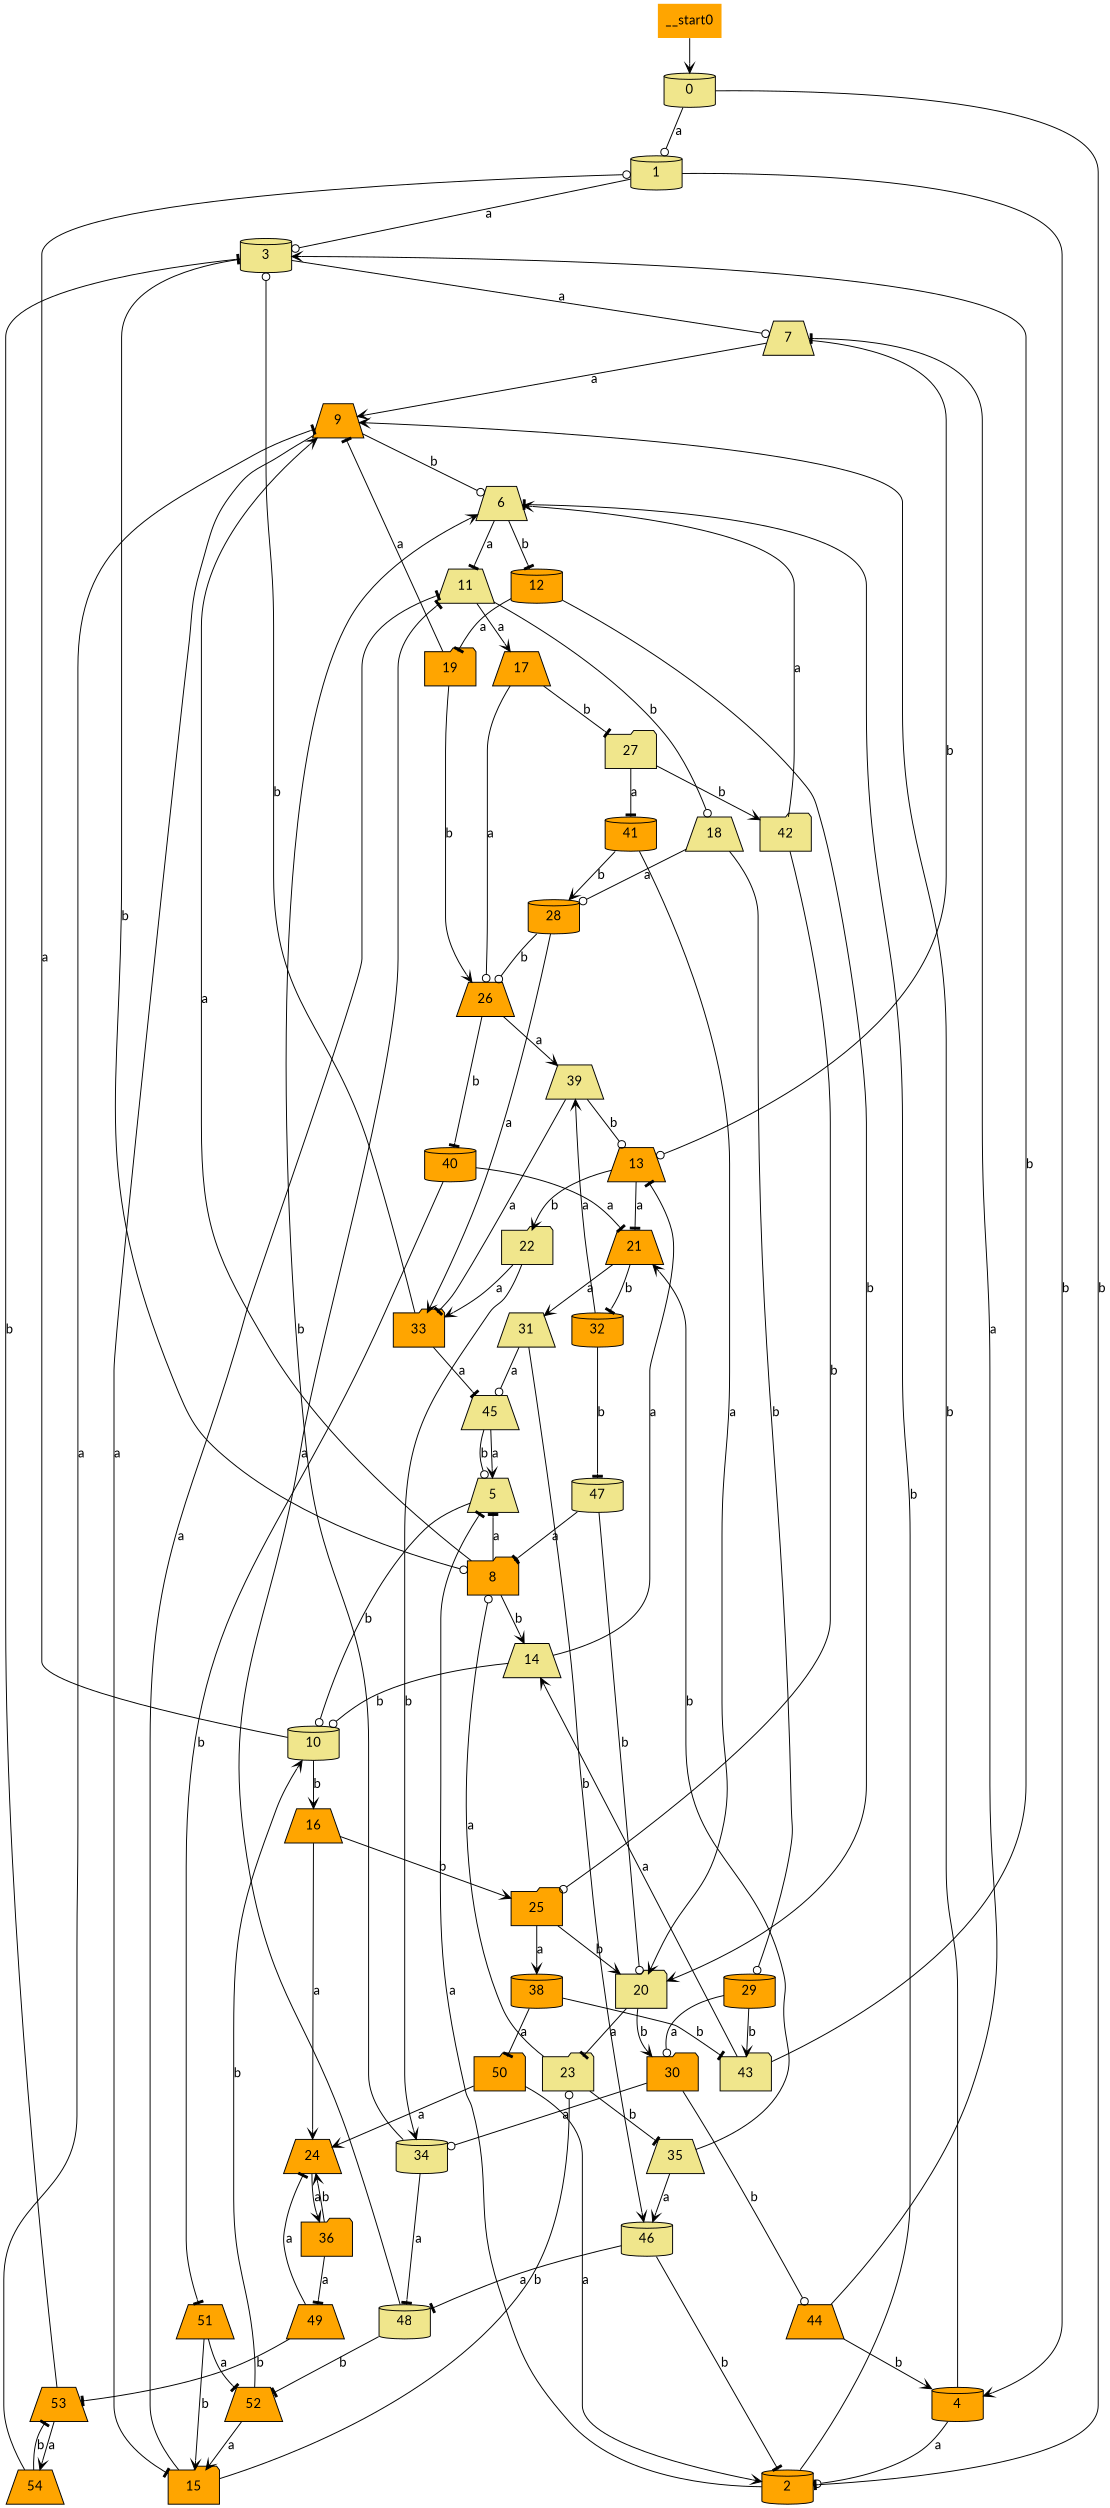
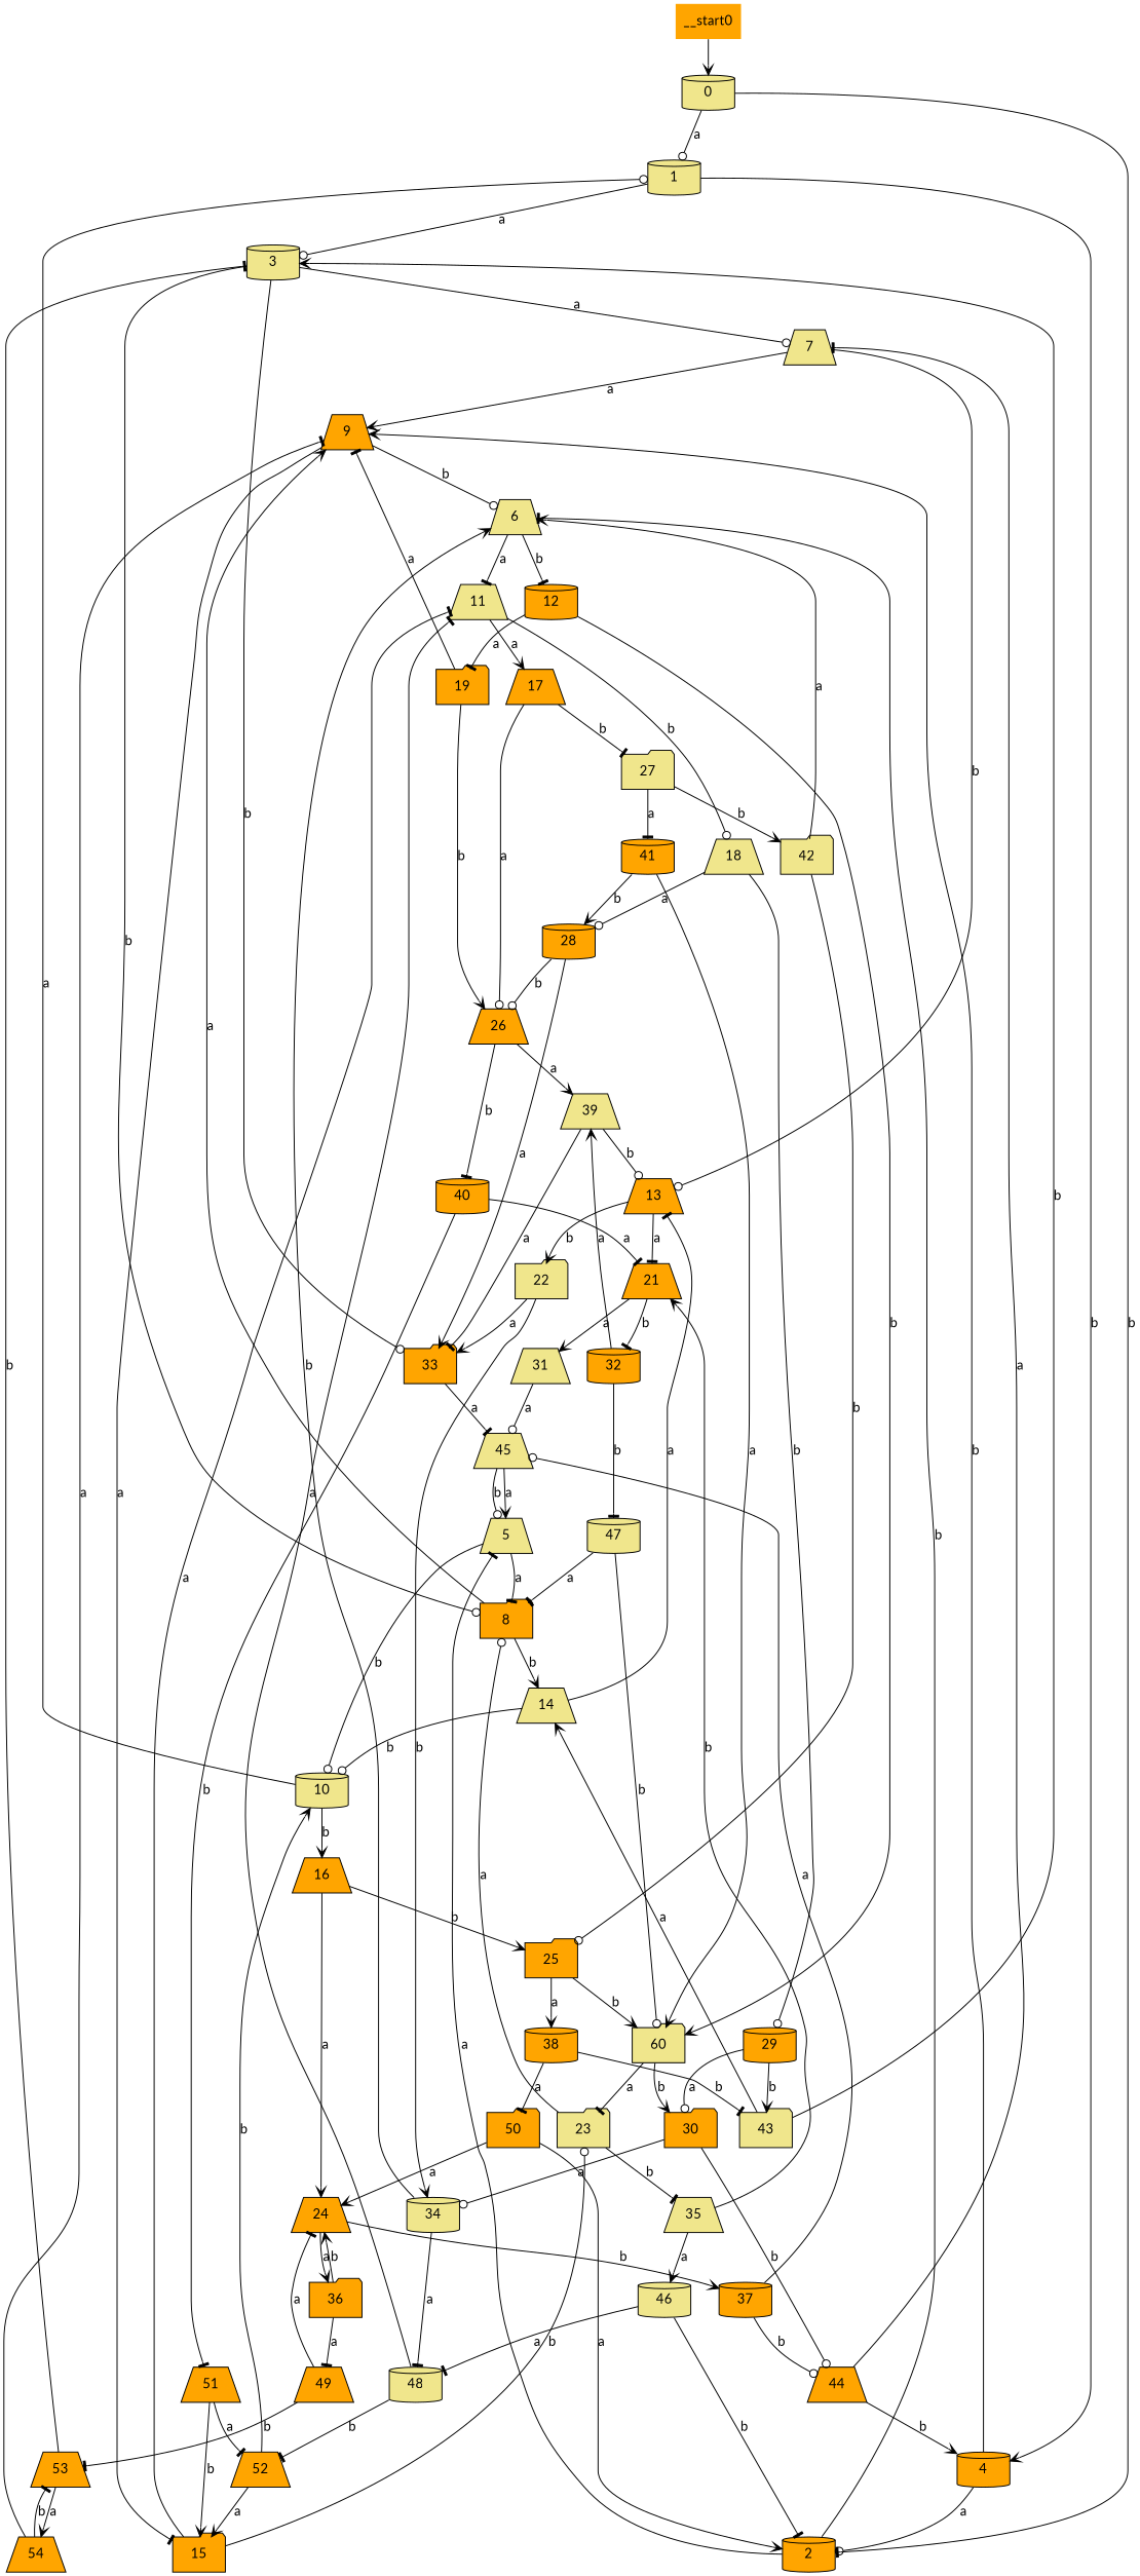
  digraph {
    fontname=Lato
    node [fillcolor=orange fontname=Lato shape=trapezium style=filled]
    edge [arrowhead=vee fontname=Lato]
    __start0 [shape=none]
    0 [fillcolor=khaki shape=cylinder]
    1 [fillcolor=khaki shape=cylinder]
    2 [shape=cylinder]
    3 [fillcolor=khaki shape=cylinder]
    4 [shape=cylinder]
    5 [fillcolor=khaki]
    6 [fillcolor=khaki]
    7 [fillcolor=khaki]
    8 [shape=folder]
    9
    10 [fillcolor=khaki shape=cylinder]
    11 [fillcolor=khaki]
    12 [shape=cylinder]
    13
    14 [fillcolor=khaki]
    15 [shape=folder]
    16
    17
    18 [fillcolor=khaki]
    19 [shape=folder]
-   20 [fillcolor=khaki shape=folder]
+   20 [fillcolor=khaki shape=folder label=60]
    21
    22 [fillcolor=khaki shape=folder]
    23 [fillcolor=khaki shape=folder]
    24
    25 [shape=folder]
    26
    27 [fillcolor=khaki shape=folder]
    28 [shape=cylinder]
    29 [shape=cylinder]
    30 [shape=folder]
    31 [fillcolor=khaki]
    32 [shape=cylinder]
    33 [shape=folder]
    34 [fillcolor=khaki shape=cylinder]
    35 [fillcolor=khaki]
    36 [shape=folder]
+   37 [shape=cylinder]
    38 [shape=cylinder]
    39 [fillcolor=khaki]
    40 [shape=cylinder]
    41 [shape=cylinder]
    42 [fillcolor=khaki shape=folder]
    43 [fillcolor=khaki shape=folder]
    44
    45 [fillcolor=khaki]
    46 [fillcolor=khaki shape=cylinder]
    47 [fillcolor=khaki shape=cylinder]
    48 [fillcolor=khaki shape=cylinder]
    49
    50 [shape=folder]
    51
    52
    53
    54
    __start0 -> 0
    0 -> 1 [arrowhead=odot label=a]
    0 -> 2 [arrowhead=tee label=b]
    1 -> 3 [arrowhead=odot label=a]
    1 -> 4 [label=b]
    2 -> 5 [arrowhead=tee label=a]
    2 -> 6 [arrowhead=tee label=b]
    3 -> 7 [arrowhead=odot label=a]
    3 -> 8 [arrowhead=odot label=b]
    4 -> 2 [arrowhead=odot label=a]
    4 -> 9 [label=b]
-   8 -> 5 [arrowhead=tee label=a]
+   5 -> 8 [arrowhead=tee label=a]
    5 -> 10 [arrowhead=odot label=b]
    6 -> 11 [arrowhead=tee label=a]
    6 -> 12 [arrowhead=tee label=b]
    7 -> 9 [label=a]
    7 -> 13 [arrowhead=odot label=b]
    8 -> 9 [label=a]
    8 -> 14 [label=b]
    9 -> 6 [arrowhead=odot label=b]
    9 -> 15 [arrowhead=tee label=a]
    10 -> 1 [arrowhead=odot label=a]
    10 -> 16 [label=b]
    11 -> 17 [label=a]
    11 -> 18 [arrowhead=odot label=b]
    12 -> 19 [arrowhead=tee label=a]
    12 -> 20 [label=b]
    13 -> 21 [arrowhead=tee label=a]
    13 -> 22 [label=b]
    14 -> 10 [arrowhead=odot label=b]
    14 -> 13 [arrowhead=tee label=a]
    15 -> 11 [arrowhead=tee label=a]
    15 -> 23 [arrowhead=odot label=b]
    16 -> 24 [label=a]
    16 -> 25 [label=b]
    17 -> 26 [arrowhead=odot label=a]
    17 -> 27 [arrowhead=tee label=b]
    18 -> 28 [arrowhead=odot label=a]
    18 -> 29 [arrowhead=odot label=b]
    19 -> 9 [arrowhead=tee label=a]
    19 -> 26 [label=b]
    20 -> 23 [arrowhead=tee label=a]
    20 -> 30 [label=b]
    21 -> 31 [label=a]
    21 -> 32 [arrowhead=tee label=b]
    22 -> 33 [label=a]
    22 -> 34 [label=b]
    23 -> 8 [arrowhead=odot label=a]
    23 -> 35 [arrowhead=tee label=b]
    24 -> 36 [label=a]
+   24 -> 37 [label=b]
    25 -> 20 [label=b]
    25 -> 38 [label=a]
    26 -> 39 [label=a]
    26 -> 40 [arrowhead=tee label=b]
    27 -> 41 [arrowhead=tee label=a]
    27 -> 42 [label=b]
    28 -> 26 [arrowhead=odot label=b]
    28 -> 33 [label=a]
    29 -> 30 [arrowhead=odot label=a]
    29 -> 43 [label=b]
    30 -> 34 [arrowhead=odot label=a]
    30 -> 44 [arrowhead=odot label=b]
    31 -> 45 [arrowhead=odot label=a]
-   31 -> 46 [label=b]
    32 -> 39 [label=a]
    32 -> 47 [arrowhead=tee label=b]
-   33 -> 3 [arrowhead=odot label=b]
+   3 -> 33 [arrowhead=odot label=b]
    33 -> 45 [arrowhead=tee label=a]
    34 -> 6 [label=b]
    34 -> 48 [arrowhead=tee label=a]
    35 -> 21 [label=b]
    35 -> 46 [label=a]
    36 -> 24 [label=b]
    36 -> 49 [arrowhead=tee label=a]
+   37 -> 44 [arrowhead=odot label=b]
+   37 -> 45 [arrowhead=odot label=a]
    38 -> 43 [arrowhead=tee label=b]
    38 -> 50 [arrowhead=tee label=a]
    39 -> 13 [arrowhead=odot label=b]
    39 -> 33 [arrowhead=tee label=a]
    40 -> 21 [arrowhead=tee label=a]
    40 -> 51 [arrowhead=tee label=b]
    41 -> 20 [label=a]
    41 -> 28 [label=b]
    42 -> 6 [label=a]
    42 -> 25 [arrowhead=odot label=b]
    43 -> 3 [label=b]
    43 -> 14 [label=a]
    44 -> 4 [label=b]
    44 -> 7 [arrowhead=tee label=a]
    45 -> 5 [label=a]
    45 -> 5 [arrowhead=odot label=b]
    46 -> 2 [arrowhead=tee label=b]
    46 -> 48 [arrowhead=tee label=a]
    47 -> 8 [arrowhead=tee label=a]
    47 -> 20 [arrowhead=odot label=b]
    48 -> 11 [arrowhead=tee label=a]
    48 -> 52 [arrowhead=tee label=b]
    49 -> 24 [arrowhead=tee label=a]
    49 -> 53 [arrowhead=tee label=b]
    50 -> 2 [label=a]
    50 -> 24 [label=a]
    51 -> 15 [label=b]
    51 -> 52 [arrowhead=tee label=a]
    52 -> 10 [label=b]
    52 -> 15 [label=a]
    53 -> 3 [arrowhead=tee label=b]
    53 -> 54 [label=a]
    54 -> 9 [arrowhead=tee label=a]
    54 -> 53 [arrowhead=tee label=b]
  }
